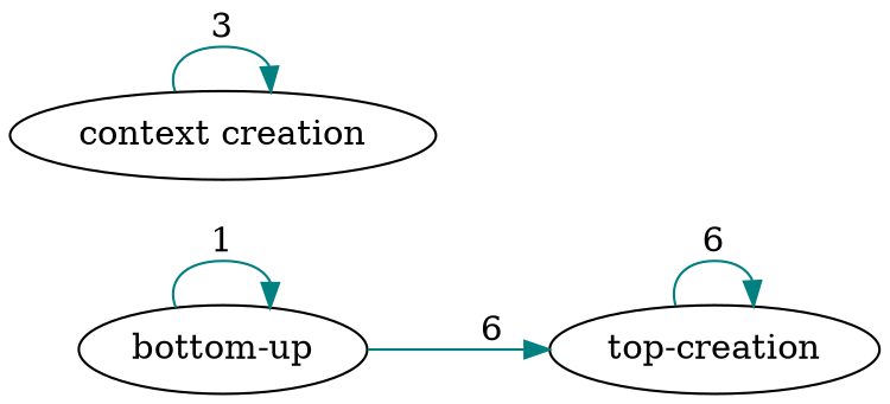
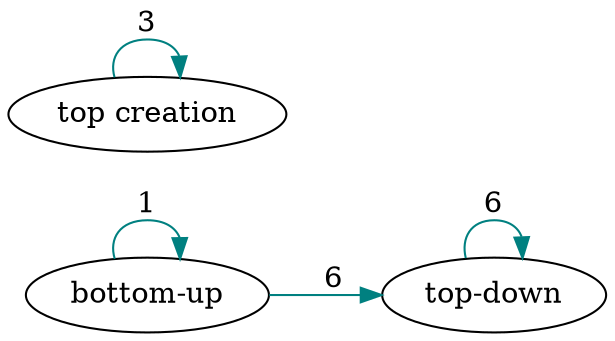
  digraph {
    rankdir=LR
    edge [color=teal]
-   "top-down" [label="top-creation"]
-   "context creation"
+   "top-down"
+   "context creation" [label="top creation"]
    "bottom-up"
    "top-down" -> "top-down" [label=6 weight=6]
    "context creation" -> "context creation" [label=3 weight=3]
    "bottom-up" -> "top-down" [label=6 weight=2]
    "bottom-up" -> "bottom-up" [label=1 weight=1]
  }
